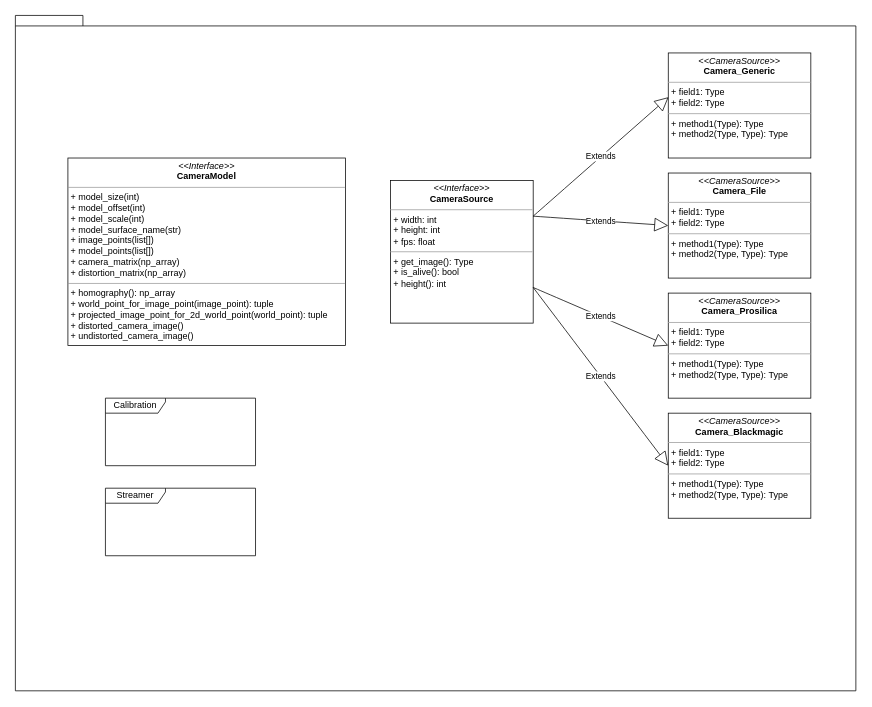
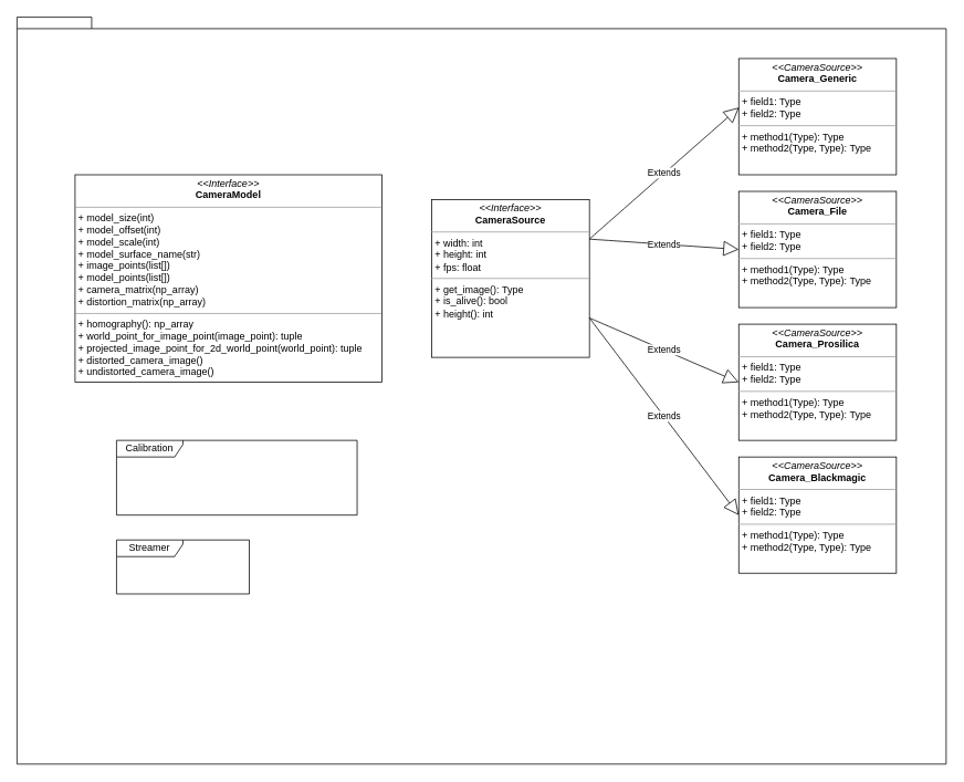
  <mxCell id="0" />
  <mxCell id="1" parent="0" />
  <mxCell id="2" value="" style="group" vertex="1" connectable="0" parent="1"><mxGeometry x="20" y="20" width="1120" height="900" as="geometry" /></mxCell>
  <mxCell id="3" value="" style="shape=folder;fontStyle=1;spacingTop=10;tabWidth=40;tabHeight=14;tabPosition=left;html=1;" vertex="1" parent="2"><mxGeometry width="1120" height="900" as="geometry" /></mxCell>
  <mxCell id="4" value="&lt;p style=&quot;margin: 0px ; margin-top: 4px ; text-align: center&quot;&gt;&lt;i&gt;&amp;lt;&amp;lt;Interface&amp;gt;&amp;gt;&lt;/i&gt;&lt;br&gt;&lt;b&gt;CameraModel&lt;/b&gt;&lt;/p&gt;&lt;hr size=&quot;1&quot;&gt;&lt;p style=&quot;margin: 0px ; margin-left: 4px&quot;&gt;+&amp;nbsp;model_size(int)&lt;br style=&quot;padding: 0px ; margin: 0px&quot;&gt;+&amp;nbsp;model_offset(int)&lt;br style=&quot;padding: 0px ; margin: 0px&quot;&gt;+&amp;nbsp;model_scale(int)&lt;br style=&quot;padding: 0px ; margin: 0px&quot;&gt;+&amp;nbsp;model_surface_name(str)&lt;br style=&quot;padding: 0px ; margin: 0px&quot;&gt;+ image_points(list[])&lt;br style=&quot;padding: 0px ; margin: 0px&quot;&gt;+ model_points(list[])&amp;nbsp;&amp;nbsp;&amp;nbsp;&amp;nbsp;&lt;br style=&quot;padding: 0px ; margin: 0px&quot;&gt;+&amp;nbsp;camera_matrix(np_array)&lt;br style=&quot;padding: 0px ; margin: 0px&quot;&gt;+&amp;nbsp;distortion_matrix(np_array)&lt;br&gt;&lt;/p&gt;&lt;hr size=&quot;1&quot;&gt;&lt;p style=&quot;margin: 0px ; margin-left: 4px&quot;&gt;+ homography():&amp;nbsp;np_array&lt;br style=&quot;padding: 0px ; margin: 0px&quot;&gt;+&amp;nbsp;world_point_for_image_point(image_point): tuple&lt;br style=&quot;padding: 0px ; margin: 0px&quot;&gt;+ projected_image_point_for_2d_world_point(world_point): tuple&lt;br style=&quot;padding: 0px ; margin: 0px&quot;&gt;+&amp;nbsp;distorted_camera_image()&lt;br style=&quot;padding: 0px ; margin: 0px&quot;&gt;+ undistorted_camera_image()&lt;br&gt;&lt;/p&gt;" style="verticalAlign=top;align=left;overflow=fill;fontSize=12;fontFamily=Helvetica;html=1;" vertex="1" parent="2"><mxGeometry x="70" y="190" width="370" height="250" as="geometry" /></mxCell>
  <mxCell id="5" value="&lt;p style=&quot;margin: 0px ; margin-top: 4px ; text-align: center&quot;&gt;&lt;i&gt;&amp;lt;&amp;lt;Interface&amp;gt;&amp;gt;&lt;/i&gt;&lt;br&gt;&lt;b&gt;CameraSource&lt;/b&gt;&lt;/p&gt;&lt;hr size=&quot;1&quot;&gt;&lt;p style=&quot;margin: 0px ; margin-left: 4px&quot;&gt;+ width: int&lt;br&gt;+ height: int&lt;/p&gt;&lt;p style=&quot;margin: 0px ; margin-left: 4px&quot;&gt;+ fps: float&lt;/p&gt;&lt;hr size=&quot;1&quot;&gt;&lt;p style=&quot;margin: 0px ; margin-left: 4px&quot;&gt;+ get_image(): Type&lt;br&gt;+ is_alive(): bool&lt;/p&gt;&lt;p style=&quot;margin: 0px ; margin-left: 4px&quot;&gt;+ height(): int&lt;span style=&quot;white-space: pre&quot;&gt; &lt;span style=&quot;white-space: pre&quot;&gt; &lt;/span&gt;&lt;/span&gt;&lt;br&gt;&lt;/p&gt;" style="verticalAlign=top;align=left;overflow=fill;fontSize=12;fontFamily=Helvetica;html=1;" vertex="1" parent="2"><mxGeometry x="500" y="220" width="190" height="190" as="geometry" /></mxCell>
  <mxCell id="6" value="&lt;p style=&quot;margin: 0px ; margin-top: 4px ; text-align: center&quot;&gt;&lt;i&gt;&amp;lt;&amp;lt;CameraSource&amp;gt;&amp;gt;&lt;/i&gt;&lt;br&gt;&lt;b&gt;Camera_Generic&lt;/b&gt;&lt;/p&gt;&lt;hr size=&quot;1&quot;&gt;&lt;p style=&quot;margin: 0px ; margin-left: 4px&quot;&gt;+ field1: Type&lt;br&gt;+ field2: Type&lt;/p&gt;&lt;hr size=&quot;1&quot;&gt;&lt;p style=&quot;margin: 0px ; margin-left: 4px&quot;&gt;+ method1(Type): Type&lt;br&gt;+ method2(Type, Type): Type&lt;/p&gt;" style="verticalAlign=top;align=left;overflow=fill;fontSize=12;fontFamily=Helvetica;html=1;" vertex="1" parent="2"><mxGeometry x="870" y="50" width="190" height="140" as="geometry" /></mxCell>
  <mxCell id="7" value="&lt;p style=&quot;margin: 0px ; margin-top: 4px ; text-align: center&quot;&gt;&lt;i&gt;&amp;lt;&amp;lt;CameraSource&amp;gt;&amp;gt;&lt;/i&gt;&lt;br&gt;&lt;b&gt;Camera_File&lt;/b&gt;&lt;/p&gt;&lt;hr size=&quot;1&quot;&gt;&lt;p style=&quot;margin: 0px ; margin-left: 4px&quot;&gt;+ field1: Type&lt;br&gt;+ field2: Type&lt;/p&gt;&lt;hr size=&quot;1&quot;&gt;&lt;p style=&quot;margin: 0px ; margin-left: 4px&quot;&gt;+ method1(Type): Type&lt;br&gt;+ method2(Type, Type): Type&lt;/p&gt;" style="verticalAlign=top;align=left;overflow=fill;fontSize=12;fontFamily=Helvetica;html=1;" vertex="1" parent="2"><mxGeometry x="870" y="210" width="190" height="140" as="geometry" /></mxCell>
  <mxCell id="8" value="&lt;p style=&quot;margin: 0px ; margin-top: 4px ; text-align: center&quot;&gt;&lt;i&gt;&amp;lt;&amp;lt;CameraSource&amp;gt;&amp;gt;&lt;/i&gt;&lt;br&gt;&lt;b&gt;Camera_Prosilica&lt;/b&gt;&lt;/p&gt;&lt;hr size=&quot;1&quot;&gt;&lt;p style=&quot;margin: 0px ; margin-left: 4px&quot;&gt;+ field1: Type&lt;br&gt;+ field2: Type&lt;/p&gt;&lt;hr size=&quot;1&quot;&gt;&lt;p style=&quot;margin: 0px ; margin-left: 4px&quot;&gt;+ method1(Type): Type&lt;br&gt;+ method2(Type, Type): Type&lt;/p&gt;" style="verticalAlign=top;align=left;overflow=fill;fontSize=12;fontFamily=Helvetica;html=1;" vertex="1" parent="2"><mxGeometry x="870" y="370" width="190" height="140" as="geometry" /></mxCell>
  <mxCell id="9" value="&lt;p style=&quot;margin: 0px ; margin-top: 4px ; text-align: center&quot;&gt;&lt;i&gt;&amp;lt;&amp;lt;CameraSource&amp;gt;&amp;gt;&lt;/i&gt;&lt;br&gt;&lt;b&gt;Camera_Blackmagic&lt;/b&gt;&lt;/p&gt;&lt;hr size=&quot;1&quot;&gt;&lt;p style=&quot;margin: 0px ; margin-left: 4px&quot;&gt;+ field1: Type&lt;br&gt;+ field2: Type&lt;/p&gt;&lt;hr size=&quot;1&quot;&gt;&lt;p style=&quot;margin: 0px ; margin-left: 4px&quot;&gt;+ method1(Type): Type&lt;br&gt;+ method2(Type, Type): Type&lt;/p&gt;" style="verticalAlign=top;align=left;overflow=fill;fontSize=12;fontFamily=Helvetica;html=1;" vertex="1" parent="2"><mxGeometry x="870" y="530" width="190" height="140" as="geometry" /></mxCell>
- <mxCell id="10" value="Calibration" style="shape=umlFrame;whiteSpace=wrap;html=1;width=80;height=20;" vertex="1" parent="2"><mxGeometry x="120" y="510" width="200" height="90" as="geometry" /></mxCell>
+ <mxCell id="10" value="Calibration" style="shape=umlFrame;whiteSpace=wrap;html=1;width=80;height=20;" vertex="1" parent="2"><mxGeometry x="120" y="510" width="290" height="90" as="geometry" /></mxCell>
  <mxCell id="11" value="Extends" style="endArrow=block;endSize=16;endFill=0;html=1;entryX=0.002;entryY=0.421;entryDx=0;entryDy=0;entryPerimeter=0;curved=1;exitX=1;exitY=0.25;exitDx=0;exitDy=0;" edge="1" parent="2" source="5" target="6"><mxGeometry width="160" relative="1" as="geometry"><mxPoint x="690" y="320" as="sourcePoint" /><mxPoint x="850" y="320" as="targetPoint" /></mxGeometry></mxCell>
  <mxCell id="12" value="Extends" style="endArrow=block;endSize=16;endFill=0;html=1;curved=1;entryX=0;entryY=0.5;entryDx=0;entryDy=0;exitX=1;exitY=0.25;exitDx=0;exitDy=0;" edge="1" parent="2" source="5" target="7"><mxGeometry width="160" relative="1" as="geometry"><mxPoint x="690" y="320" as="sourcePoint" /><mxPoint x="860" y="270" as="targetPoint" /></mxGeometry></mxCell>
  <mxCell id="13" value="Extends" style="endArrow=block;endSize=16;endFill=0;html=1;entryX=0;entryY=0.5;entryDx=0;entryDy=0;curved=1;exitX=1;exitY=0.75;exitDx=0;exitDy=0;" edge="1" parent="2" source="5" target="8"><mxGeometry width="160" relative="1" as="geometry"><mxPoint x="690" y="320" as="sourcePoint" /><mxPoint x="890.38" y="128.94" as="targetPoint" /></mxGeometry></mxCell>
  <mxCell id="14" value="Extends" style="endArrow=block;endSize=16;endFill=0;html=1;entryX=0;entryY=0.5;entryDx=0;entryDy=0;curved=1;exitX=1;exitY=0.75;exitDx=0;exitDy=0;" edge="1" parent="2" source="5" target="9"><mxGeometry width="160" relative="1" as="geometry"><mxPoint x="700" y="320" as="sourcePoint" /><mxPoint x="900.38" y="138.94" as="targetPoint" /></mxGeometry></mxCell>
- <mxCell id="15" value="Streamer" style="shape=umlFrame;whiteSpace=wrap;html=1;width=80;height=20;" vertex="1" parent="2"><mxGeometry x="120" y="630" width="200" height="90" as="geometry" /></mxCell>
+ <mxCell id="15" value="Streamer" style="shape=umlFrame;whiteSpace=wrap;html=1;width=80;height=20;" vertex="1" parent="2"><mxGeometry x="120" y="630" width="160" height="65" as="geometry" /></mxCell>
